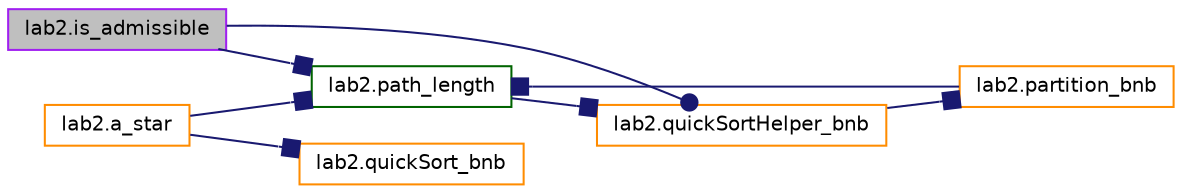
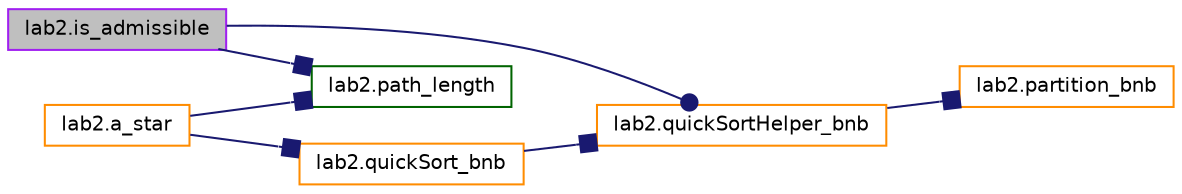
  digraph {
    rankdir=LR
    node [color=darkorange fillcolor=white fontname=Helvetica fontsize=10 shape=record style=filled]
    edge [arrowhead=box color=midnightblue fontname=Helvetica fontsize=10 labelfontname=Helvetica labelfontsize=10 style=solid]
    n1 [color=purple fillcolor=grey75 fontcolor=black height=0.2 label="lab2.is_admissible" width=0.4]
    n2 [color=darkgreen height=0.2 label="lab2.path_length" width=0.4]
    n3 [height=0.2 label="lab2.quickSortHelper_bnb" width=0.4]
    n4 [height=0.2 label="lab2.a_star" width=0.4]
    n5 [height=0.2 label="lab2.quickSort_bnb" width=0.4]
    n6 [height=0.2 label="lab2.partition_bnb" width=0.4]
    n1 -> n2
    n1 -> n3 [arrowhead=dot]
    n3 -> n6
    n4 -> n2
    n4 -> n5
-   n2 -> n3
-   n6 -> n2
+   n5 -> n3
  }
